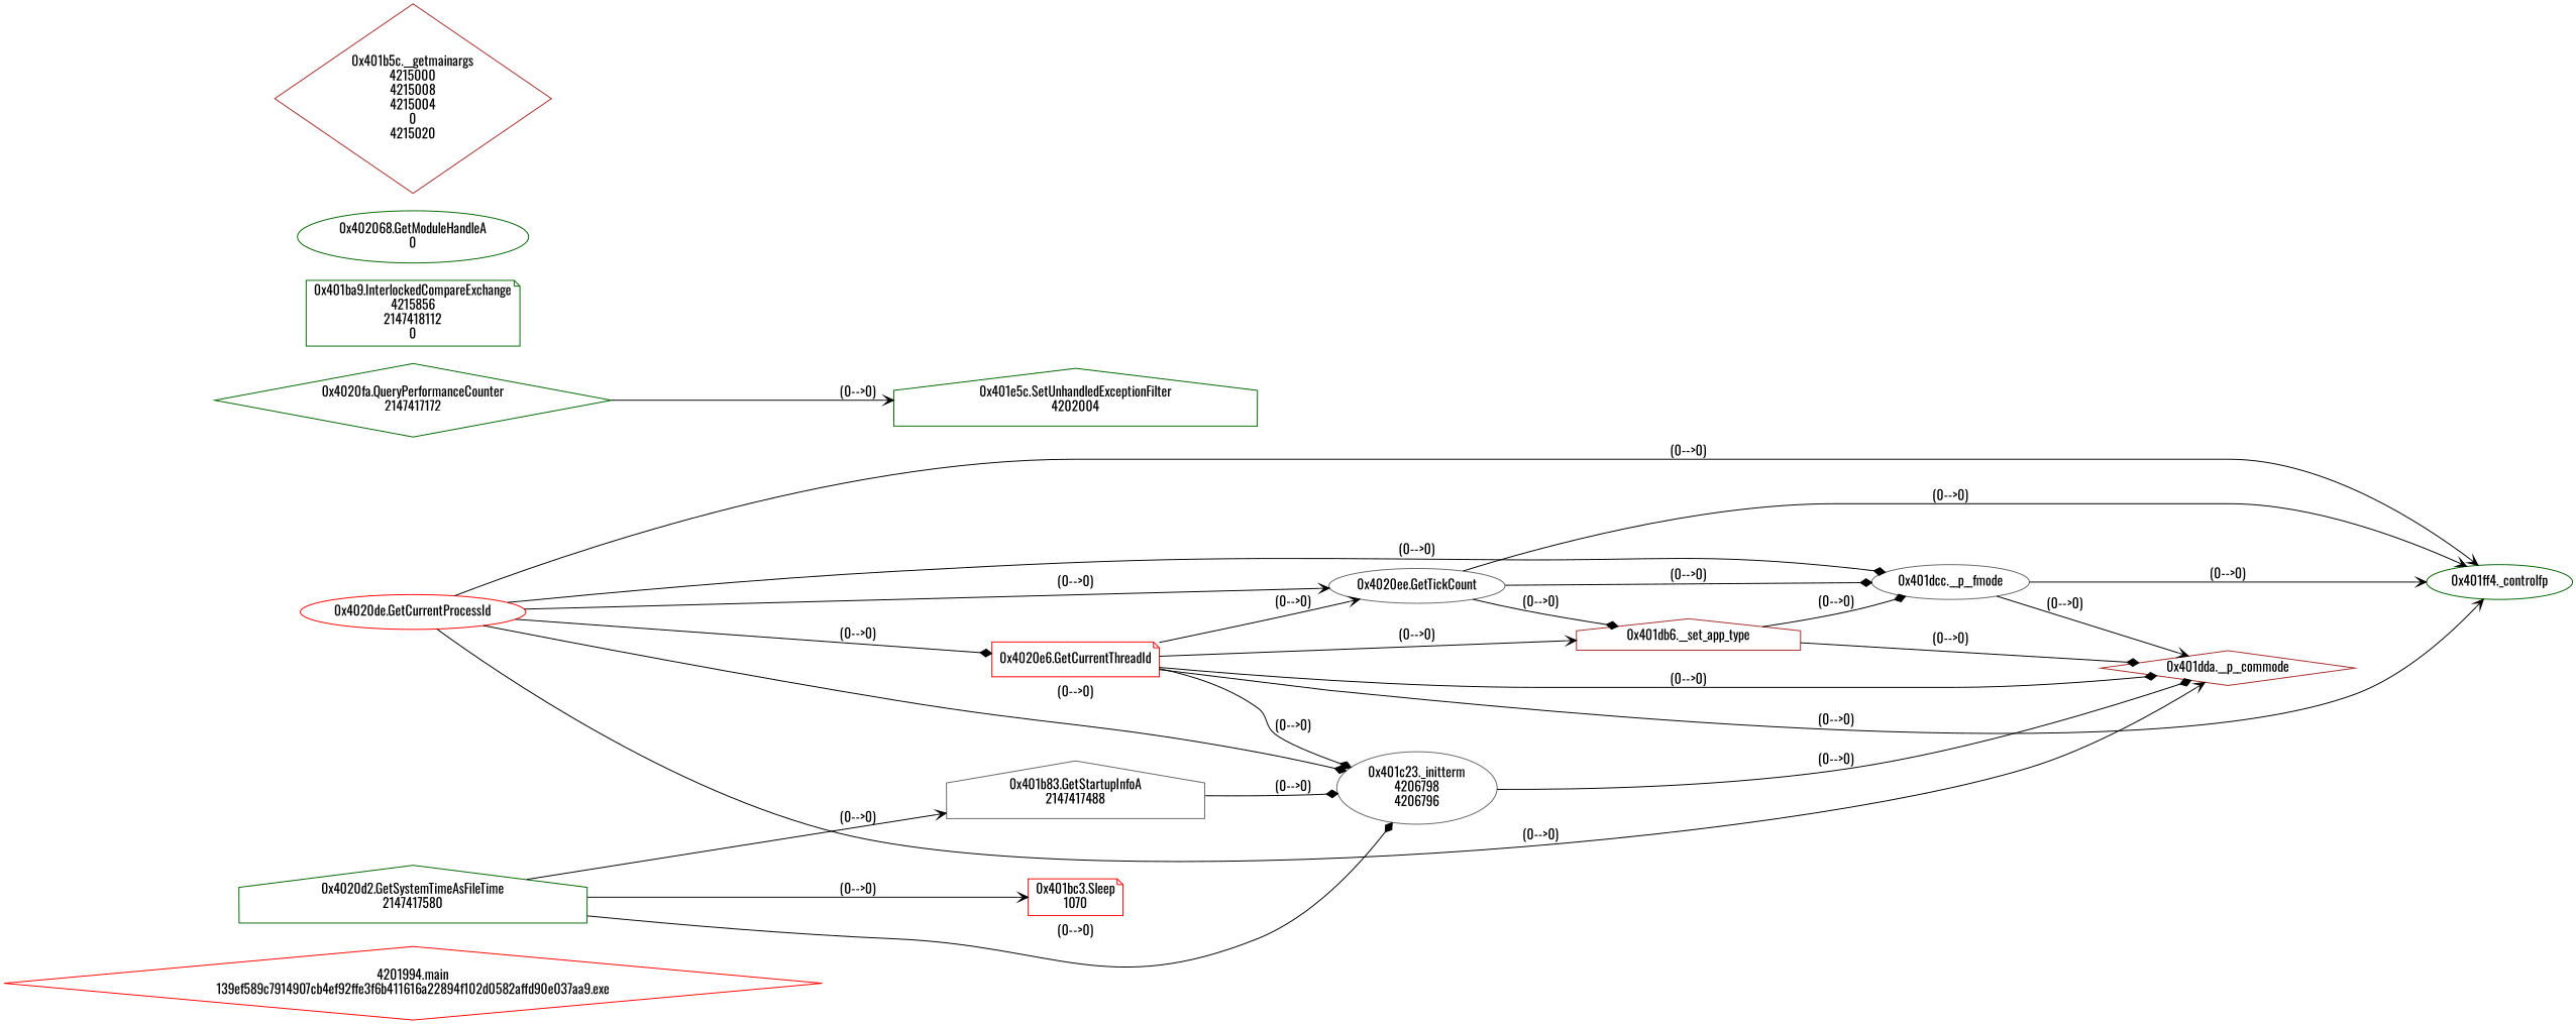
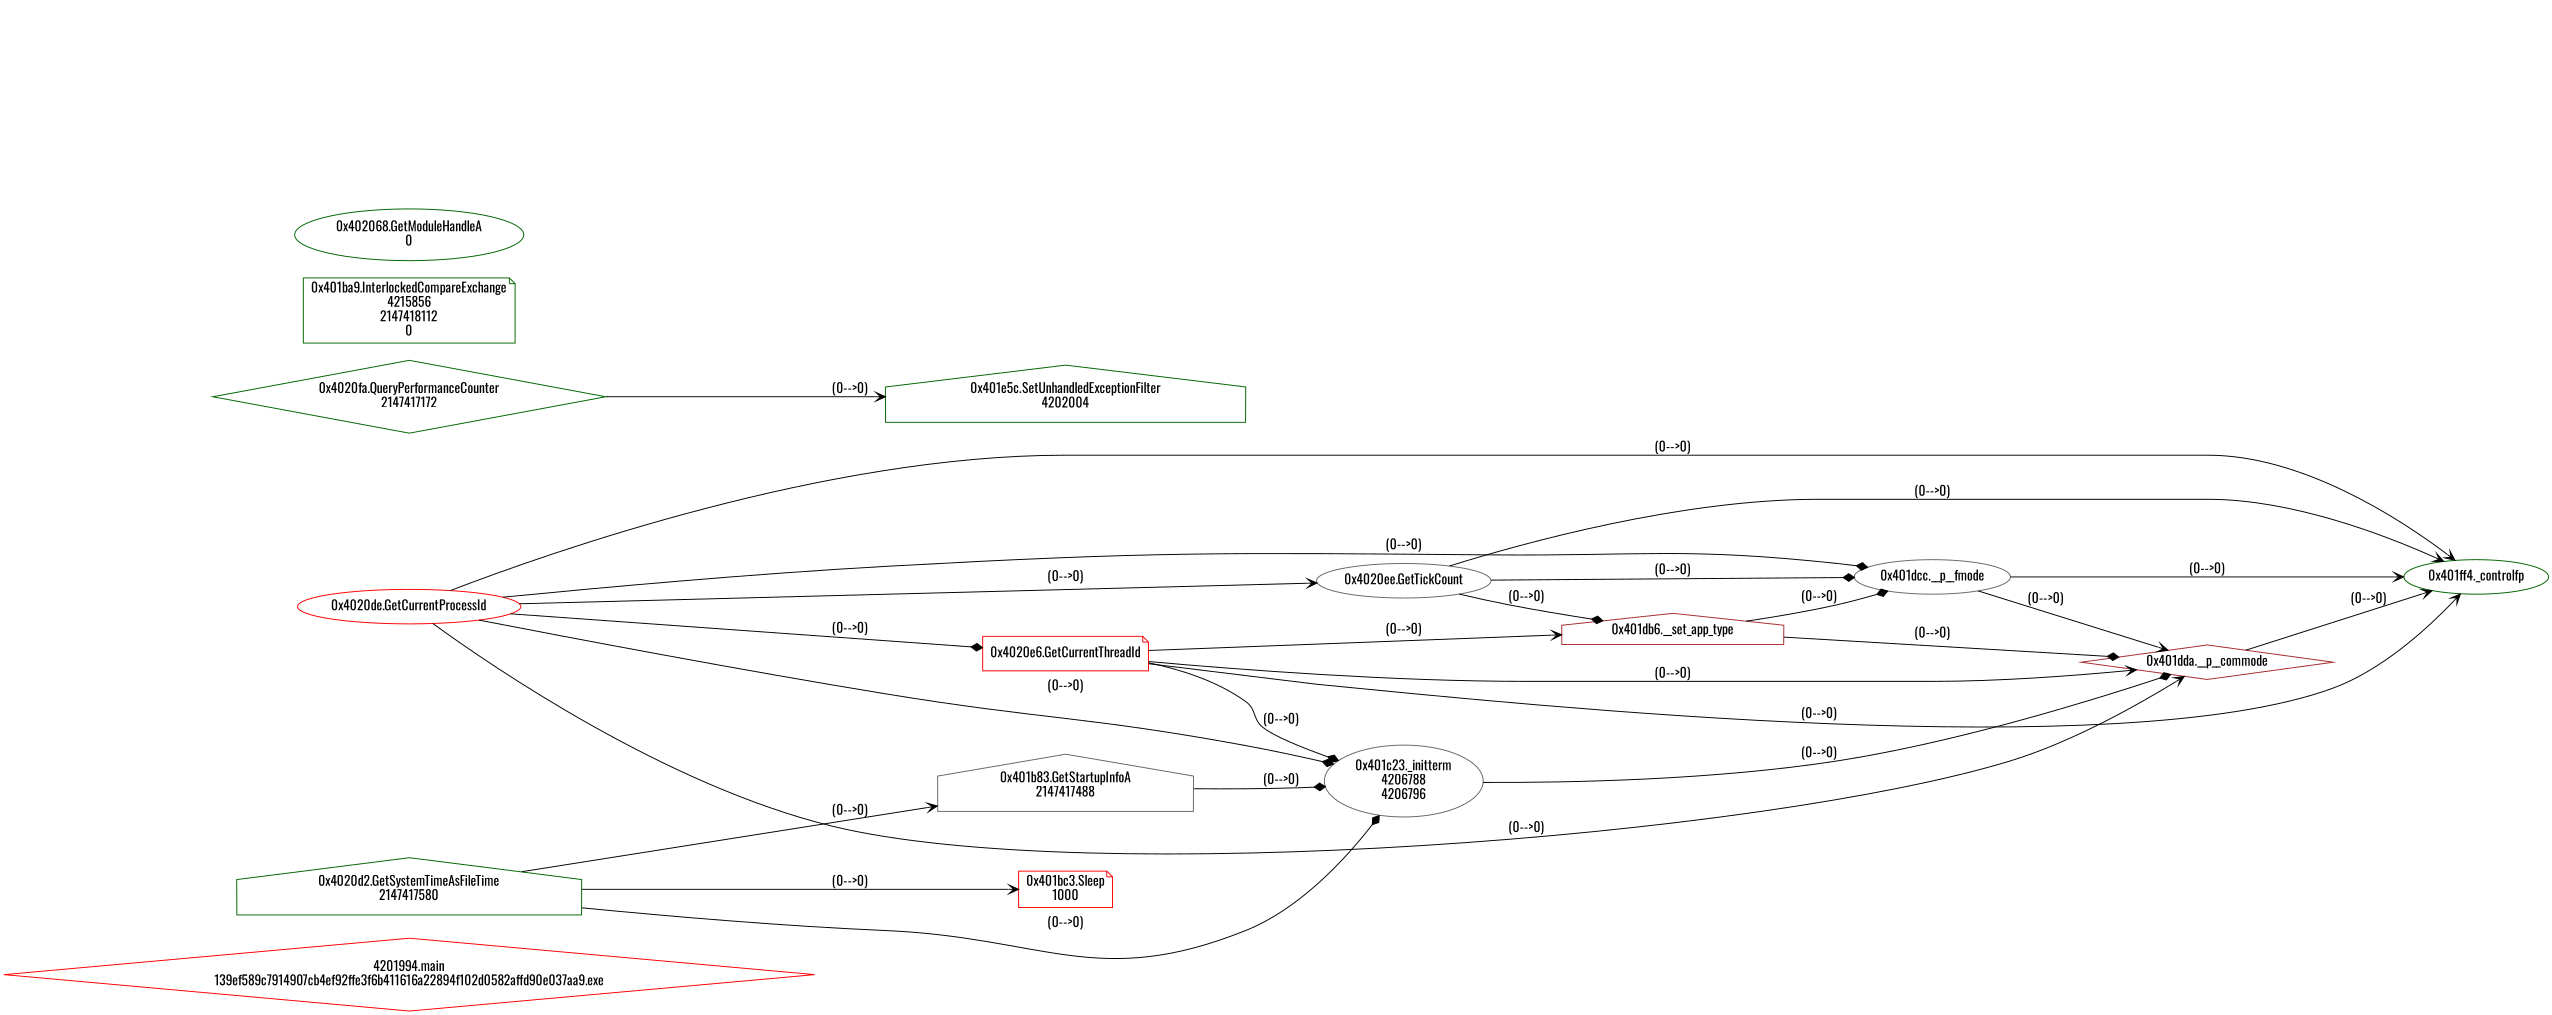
  digraph {
    fontname=Oswald
    rankdir=LR
    node [color=darkgreen fontname=Oswald shape=ellipse]
    edge [arrowhead=vee fontname=Oswald]
    n1 [color=red label="4201994.main\n139ef589c7914907cb4ef92ffe3f6b411616a22894f102d0582affd90e037aa9.exe" shape=diamond]
    n2 [label="0x4020d2.GetSystemTimeAsFileTime\n2147417580" shape=house]
    n3 [color=gray40 label="0x401b83.GetStartupInfoA\n2147417488" shape=house]
-   n4 [color=red label="0x401bc3.Sleep\n1070" shape=note]
-   n5 [color=gray40 label="0x401c23._initterm\n4206798\n4206796"]
+   n4 [color=red label="0x401bc3.Sleep\n1000" shape=note]
+   n5 [color=gray40 label="0x401c23._initterm\n4206788\n4206796"]
    n6 [color=brown label="0x401dda.__p__commode\n" shape=diamond]
    n7 [color=red label="0x4020de.GetCurrentProcessId\n"]
    n8 [color=red label="0x4020e6.GetCurrentThreadId\n" shape=note]
    n9 [color=gray40 label="0x4020ee.GetTickCount\n"]
    n10 [color=gray40 label="0x401dcc.__p__fmode\n"]
    n11 [label="0x401ff4._controlfp\n"]
    n12 [color=brown label="0x401db6.__set_app_type\n" shape=house]
    n13 [label="0x4020fa.QueryPerformanceCounter\n2147417172" shape=diamond]
    n14 [label="0x401e5c.SetUnhandledExceptionFilter\n4202004" shape=house]
    n15 [label="0x401ba9.InterlockedCompareExchange\n4215856\n2147418112\n0" shape=note]
    n16 [label="0x402068.GetModuleHandleA\n0"]
-   n17 [color=brown label="0x401b5c.__getmainargs\n4215000\n4215008\n4215004\n0\n4215020" shape=diamond]
    n2 -> n3 [label="(0-->0)"]
    n2 -> n4 [label="(0-->0)"]
    n2 -> n5 [arrowhead=diamond label="(0-->0)"]
    n3 -> n5 [arrowhead=diamond label="(0-->0)"]
    n5 -> n6 [arrowhead=diamond label="(0-->0)"]
+   n6 -> n11 [label="(0-->0)"]
    n7 -> n5 [arrowhead=diamond label="(0-->0)"]
    n7 -> n6 [label="(0-->0)"]
    n7 -> n8 [arrowhead=diamond label="(0-->0)"]
    n7 -> n9 [label="(0-->0)"]
    n7 -> n10 [arrowhead=diamond label="(0-->0)"]
    n7 -> n11 [label="(0-->0)"]
    n8 -> n5 [arrowhead=diamond label="(0-->0)"]
-   n8 -> n6 [arrowhead=diamond label="(0-->0)"]
-   n8 -> n9 [label="(0-->0)"]
+   n8 -> n6 [label="(0-->0)"]
    n8 -> n11 [label="(0-->0)"]
    n8 -> n12 [label="(0-->0)"]
    n9 -> n10 [arrowhead=diamond label="(0-->0)"]
    n9 -> n11 [label="(0-->0)"]
    n9 -> n12 [arrowhead=diamond label="(0-->0)"]
    n10 -> n6 [label="(0-->0)"]
    n10 -> n11 [label="(0-->0)"]
    n12 -> n6 [arrowhead=diamond label="(0-->0)"]
    n12 -> n10 [arrowhead=diamond label="(0-->0)"]
    n13 -> n14 [label="(0-->0)"]
  }
